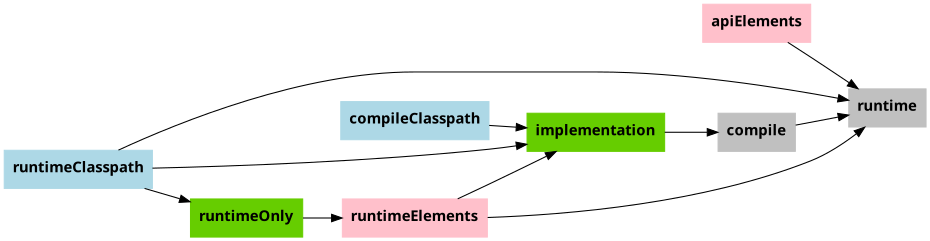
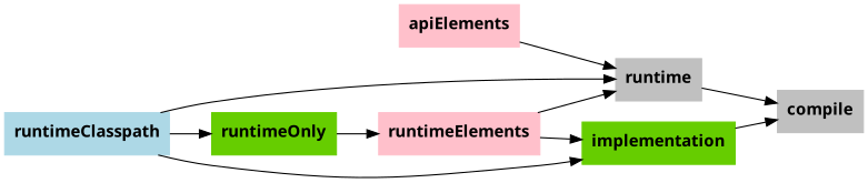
  digraph {
    fontname=Sans
    rankdir=LR
    node [bgcolor=grey color=grey fontname=Sans shape=box style=filled]
    edge [fontname=Sans]
    n1 [label=<<B>compile</B>>]
    n2 [label=<<B>runtime</B>>]
    n3 [bgcolor=pink color=pink label=<<B>apiElements</B>>]
-   n4 [bgcolor=lightblue color=lightblue label=<<B>compileClasspath</B>>]
    n5 [bgcolor=chartreuse3 color=chartreuse3 label=<<B>implementation</B>>]
    n6 [bgcolor=chartreuse3 color=chartreuse3 label=<<B>runtimeOnly</B>>]
    n7 [bgcolor=pink color=pink label=<<B>runtimeElements</B>>]
    n8 [bgcolor=lightblue color=lightblue label=<<B>runtimeClasspath</B>>]
-   n1 -> n2
+   n2 -> n1
    n3 -> n2
-   n4 -> n5
    n5 -> n1
    n6 -> n7
    n7 -> n2
    n7 -> n5
    n8 -> n2
    n8 -> n5
    n8 -> n6
  }
